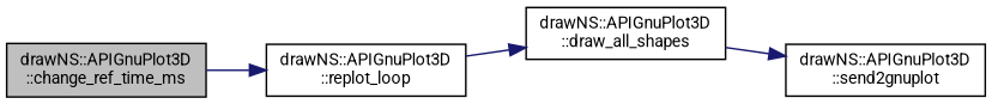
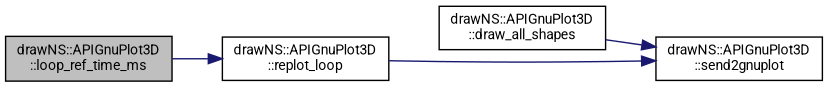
  digraph {
    fontname=Roboto
    rankdir=LR
    node [color=black fillcolor=white fontname=Roboto fontsize=10 shape=record style=filled]
    edge [color=midnightblue fontname=Roboto fontsize=10 labelfontname=Helvetica labelfontsize=10 style=solid]
-   n1 [fillcolor=grey75 fontcolor=black height=0.2 label="drawNS::APIGnuPlot3D\l::change_ref_time_ms" width=0.4]
+   n1 [fillcolor=grey75 fontcolor=black height=0.2 label="drawNS::APIGnuPlot3D\l::loop_ref_time_ms" width=0.4]
    n2 [height=0.2 label="drawNS::APIGnuPlot3D\l::replot_loop" width=0.4]
    n3 [height=0.2 label="drawNS::APIGnuPlot3D\l::draw_all_shapes" width=0.4]
    n4 [height=0.2 label="drawNS::APIGnuPlot3D\l::send2gnuplot" width=0.4]
    n1 -> n2
-   n2 -> n3
+   n2 -> n4
    n3 -> n4
  }
